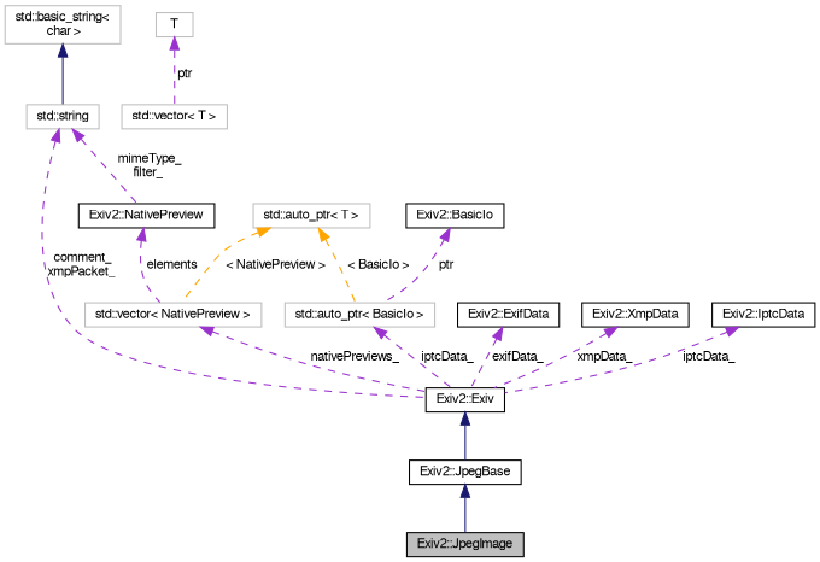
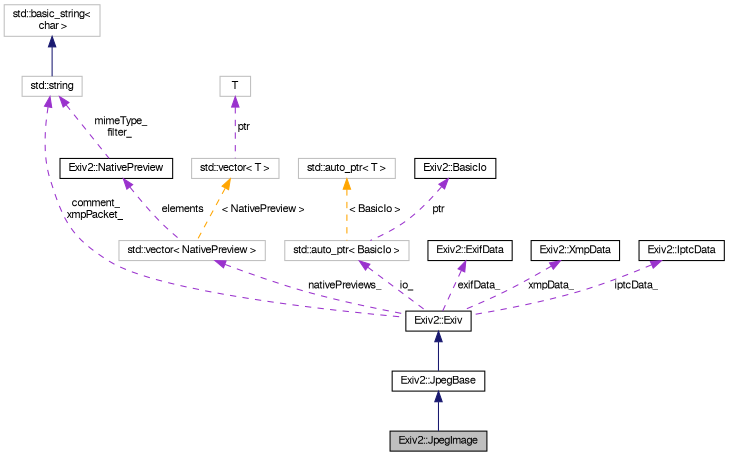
  digraph {
    rankdir=TB
    node [color=black fillcolor=white fontname=FreeSans fontsize=10 shape=record style=filled]
    edge [color=darkorchid3 dir=back fontname=FreeSans fontsize=10 labelfontname=FreeSans labelfontsize=10 style=dashed]
    n1 [fillcolor=grey75 fontcolor=black height=0.2 label="Exiv2::JpegImage" width=0.4]
    n2 [height=0.2 label="Exiv2::JpegBase" width=0.4]
    n3 [height=0.2 label="Exiv2::Exiv" width=0.4]
    n4 [color=grey75 height=0.2 label="std::vector\< NativePreview \>" width=0.4]
    n5 [height=0.2 label="Exiv2::NativePreview" width=0.4]
    n6 [color=grey75 height=0.2 label="std::string" width=0.4]
    n7 [color=grey75 height=0.2 label="std::basic_string\<\l char \>" width=0.4]
    n8 [color=grey75 height=0.2 label="std::vector\< T \>" width=0.4]
    n9 [color=grey75 height=0.2 label=T width=0.4]
    n10 [color=grey75 height=0.2 label="std::auto_ptr\< T \>" width=0.4]
    n11 [color=grey75 height=0.2 label="std::auto_ptr\< BasicIo \>" width=0.4]
    n12 [height=0.2 label="Exiv2::ExifData" width=0.4]
    n13 [height=0.2 label="Exiv2::XmpData" width=0.4]
    n14 [height=0.2 label="Exiv2::IptcData" width=0.4]
    n15 [height=0.2 label="Exiv2::BasicIo" width=0.4]
    n2 -> n1 [color=midnightblue style=solid]
    n3 -> n2 [color=midnightblue style=solid]
    n4 -> n3 [label=" nativePreviews_"]
    n5 -> n4 [label=" elements"]
    n6 -> n3 [label=" comment_\nxmpPacket_"]
    n6 -> n5 [label=" mimeType_\nfilter_"]
    n7 -> n6 [color=midnightblue style=solid]
-   n10 -> n4 [color=orange label=" \< NativePreview \>"]
+   n8 -> n4 [color=orange label=" \< NativePreview \>"]
    n9 -> n8 [label=" ptr"]
    n10 -> n11 [color=orange label=" \< BasicIo \>"]
-   n11 -> n3 [label=" iptcData_"]
+   n11 -> n3 [label=" io_"]
    n12 -> n3 [label=" exifData_"]
    n13 -> n3 [label=" xmpData_"]
    n14 -> n3 [label=" iptcData_"]
    n15 -> n11 [label=" ptr"]
  }
